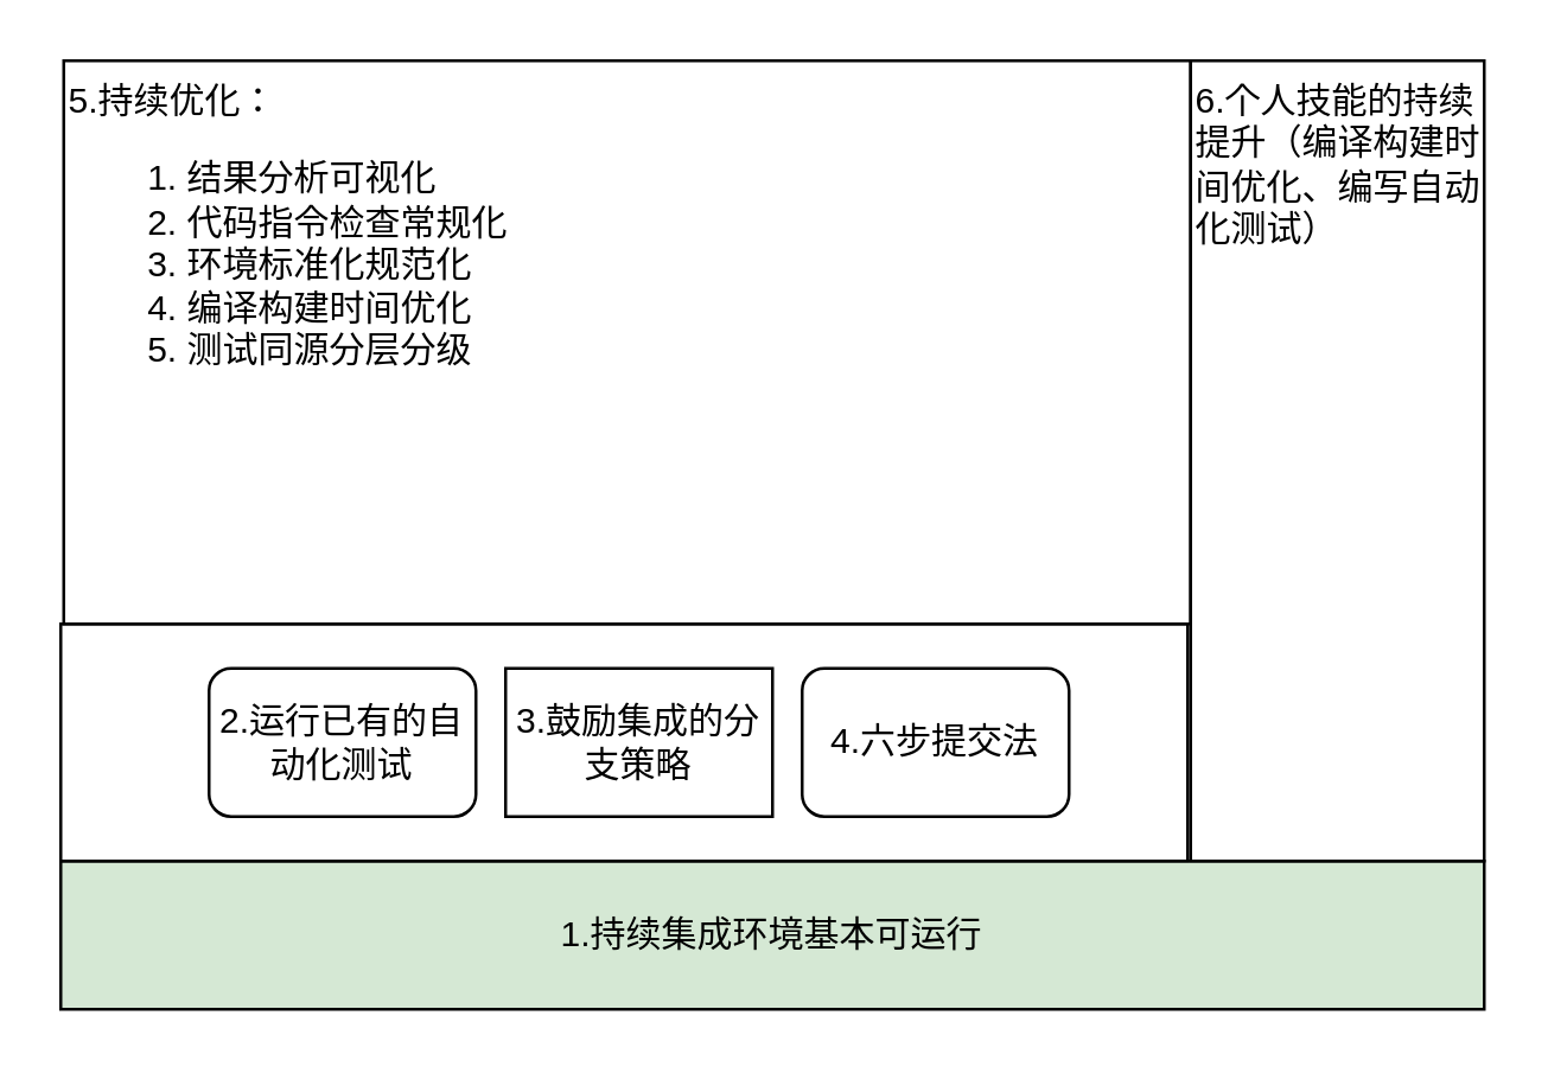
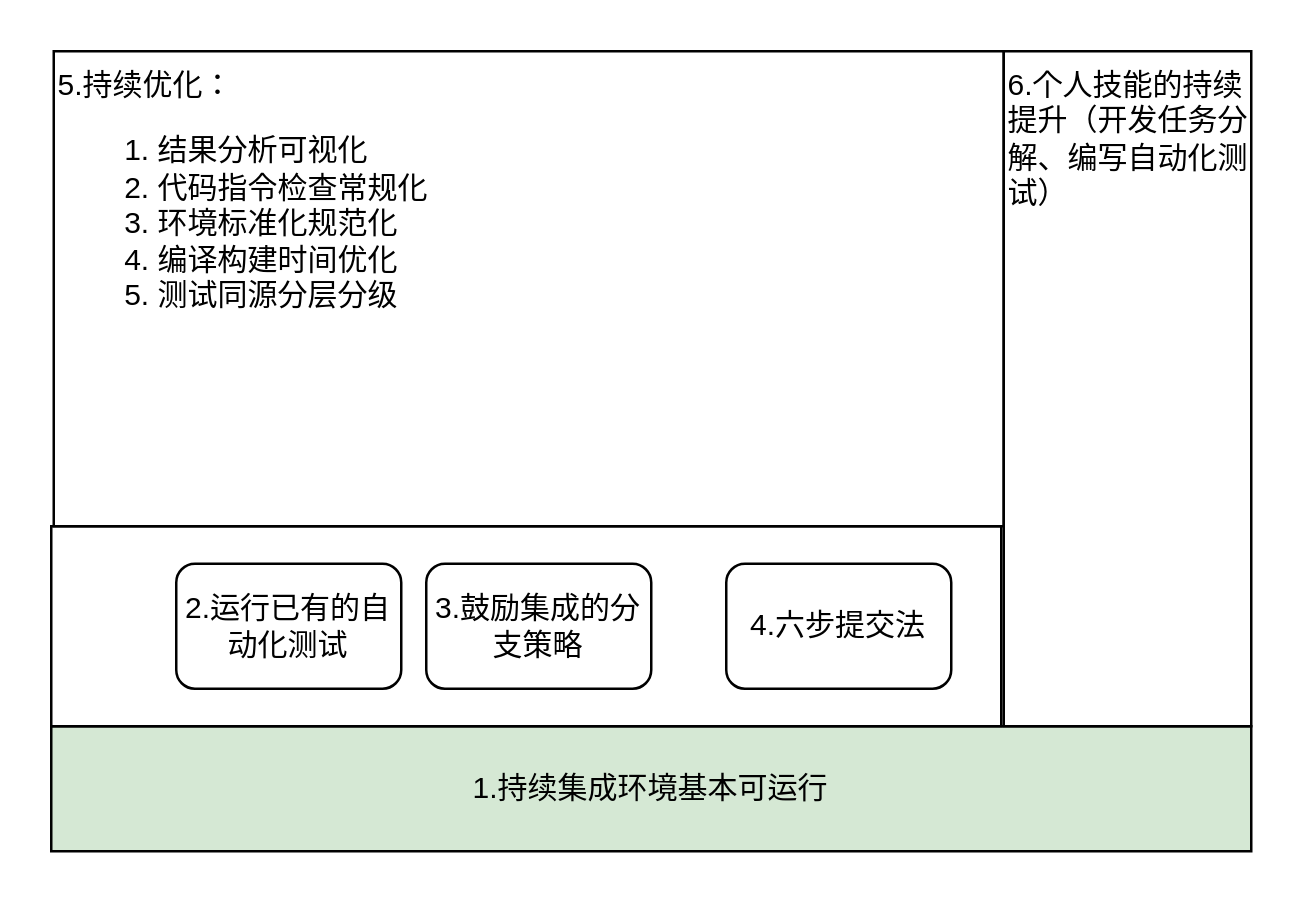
  <mxCell id="0" />
  <mxCell id="1" parent="0" />
  <mxCell id="2" value="1.持续集成环境基本可运行" style="rounded=0;whiteSpace=wrap;html=1;fillColor=#d5e8d4;" vertex="1" parent="1"><mxGeometry x="20" y="290" width="480" height="50" as="geometry" /></mxCell>
  <mxCell id="3" value="" style="rounded=0;whiteSpace=wrap;html=1;" vertex="1" parent="1"><mxGeometry x="20" y="210" width="380" height="80" as="geometry" /></mxCell>
  <mxCell id="4" value="2.运行已有的自动化测试" style="rounded=1;whiteSpace=wrap;html=1;" vertex="1" parent="1"><mxGeometry x="70" y="225" width="90" height="50" as="geometry" /></mxCell>
- <mxCell id="5" value="3.鼓励集成的分支策略" style="whiteSpace=wrap;html=1;rounded=0;" vertex="1" parent="1"><mxGeometry x="170" y="225" width="90" height="50" as="geometry" /></mxCell>
- <mxCell id="6" value="4.六步提交法" style="rounded=1;whiteSpace=wrap;html=1;" vertex="1" parent="1"><mxGeometry x="270" y="225" width="90" height="50" as="geometry" /></mxCell>
+ <mxCell id="5" value="3.鼓励集成的分支策略" style="rounded=1;whiteSpace=wrap;html=1;" vertex="1" parent="1"><mxGeometry x="170" y="225" width="90" height="50" as="geometry" /></mxCell>
+ <mxCell id="6" value="4.六步提交法" style="rounded=1;whiteSpace=wrap;html=1;" vertex="1" parent="1"><mxGeometry x="290" y="225" width="90" height="50" as="geometry" /></mxCell>
  <mxCell id="7" value="5.持续优化：&lt;br&gt;&lt;ol&gt;&lt;li&gt;结果分析可视化&lt;/li&gt;&lt;li&gt;代码指令检查常规化&lt;/li&gt;&lt;li&gt;环境标准化规范化&lt;/li&gt;&lt;li&gt;编译构建时间优化&lt;/li&gt;&lt;li&gt;测试同源分层分级&lt;/li&gt;&lt;/ol&gt;" style="rounded=0;whiteSpace=wrap;html=1;align=left;verticalAlign=top;" vertex="1" parent="1"><mxGeometry x="21" y="20" width="380" height="190" as="geometry" /></mxCell>
- <mxCell id="8" value="6.个人技能的持续提升（编译构建时间优化、编写自动化测试）" style="rounded=0;whiteSpace=wrap;html=1;align=left;verticalAlign=top;" vertex="1" parent="1"><mxGeometry x="401" y="20" width="99" height="270" as="geometry" /></mxCell>
+ <mxCell id="8" value="6.个人技能的持续提升（开发任务分解、编写自动化测试）" style="rounded=0;whiteSpace=wrap;html=1;align=left;verticalAlign=top;" vertex="1" parent="1"><mxGeometry x="401" y="20" width="99" height="270" as="geometry" /></mxCell>
